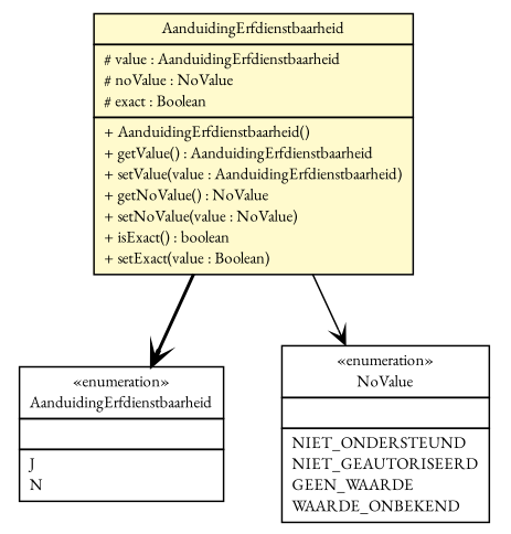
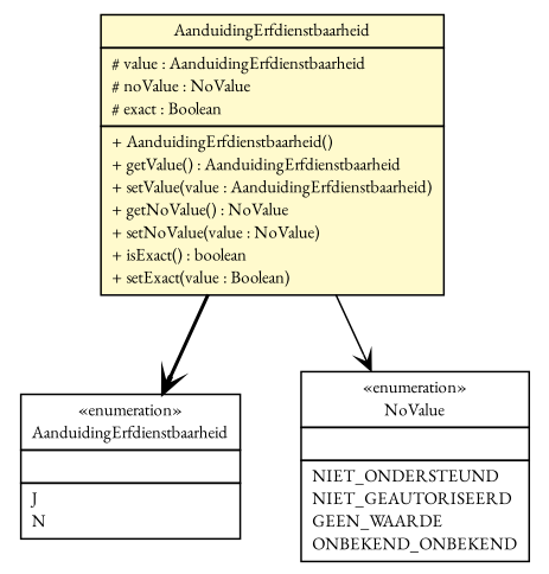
  digraph {
    nodesep=0.25
    ranksep=0.5
    fontname="EB Garamond"
    node [fontcolor=black fontname="EB Garamond" fontsize=10.0 shape=plaintext]
    edge [arrowhead=open color=black fontcolor=black fontname="EB Garamond" fontsize=10.0 headport=p labelfontname=Helvetica labelfontsize=10 tailport=p]
    n1 [label=<<table title="nl.egem.stuf.sector.bg._0204.AanduidingErfdienstbaarheid" border="0" cellborder="1" cellspacing="0" cellpadding="2" port="p" href="./AanduidingErfdienstbaarheid.html"> 		<tr><td><table border="0" cellspacing="0" cellpadding="1"> <tr><td align="center" balign="center"> &#171;enumeration&#187; </td></tr> <tr><td align="center" balign="center"> AanduidingErfdienstbaarheid </td></tr> 		</table></td></tr> 		<tr><td><table border="0" cellspacing="0" cellpadding="1"> <tr><td align="left" balign="left">  </td></tr> 		</table></td></tr> 		<tr><td><table border="0" cellspacing="0" cellpadding="1"> <tr><td align="left" balign="left"> J </td></tr> <tr><td align="left" balign="left"> N </td></tr> 		</table></td></tr> 		</table>>]
    n2 [label=<<table title="nl.egem.stuf.sector.bg._0204.KDOFund.AanduidingErfdienstbaarheid" border="0" cellborder="1" cellspacing="0" cellpadding="2" port="p" bgcolor="lemonChiffon" href="./KDOFund.AanduidingErfdienstbaarheid.html"> 		<tr><td><table border="0" cellspacing="0" cellpadding="1"> <tr><td align="center" balign="center"> AanduidingErfdienstbaarheid </td></tr> 		</table></td></tr> 		<tr><td><table border="0" cellspacing="0" cellpadding="1"> <tr><td align="left" balign="left"> # value : AanduidingErfdienstbaarheid </td></tr> <tr><td align="left" balign="left"> # noValue : NoValue </td></tr> <tr><td align="left" balign="left"> # exact : Boolean </td></tr> 		</table></td></tr> 		<tr><td><table border="0" cellspacing="0" cellpadding="1"> <tr><td align="left" balign="left"> + AanduidingErfdienstbaarheid() </td></tr> <tr><td align="left" balign="left"> + getValue() : AanduidingErfdienstbaarheid </td></tr> <tr><td align="left" balign="left"> + setValue(value : AanduidingErfdienstbaarheid) </td></tr> <tr><td align="left" balign="left"> + getNoValue() : NoValue </td></tr> <tr><td align="left" balign="left"> + setNoValue(value : NoValue) </td></tr> <tr><td align="left" balign="left"> + isExact() : boolean </td></tr> <tr><td align="left" balign="left"> + setExact(value : Boolean) </td></tr> 		</table></td></tr> 		</table>>]
-   n3 [label=<<table title="nl.egem.stuf.stuf0204.NoValue" border="0" cellborder="1" cellspacing="0" cellpadding="2" port="p" href="../../../stuf0204/NoValue.html"> 		<tr><td><table border="0" cellspacing="0" cellpadding="1"> <tr><td align="center" balign="center"> &#171;enumeration&#187; </td></tr> <tr><td align="center" balign="center"> NoValue </td></tr> 		</table></td></tr> 		<tr><td><table border="0" cellspacing="0" cellpadding="1"> <tr><td align="left" balign="left">  </td></tr> 		</table></td></tr> 		<tr><td><table border="0" cellspacing="0" cellpadding="1"> <tr><td align="left" balign="left"> NIET_ONDERSTEUND </td></tr> <tr><td align="left" balign="left"> NIET_GEAUTORISEERD </td></tr> <tr><td align="left" balign="left"> GEEN_WAARDE </td></tr> <tr><td align="left" balign="left"> WAARDE_ONBEKEND </td></tr> 		</table></td></tr> 		</table>>]
+   n3 [label=<<table title="nl.egem.stuf.stuf0204.NoValue" border="0" cellborder="1" cellspacing="0" cellpadding="2" port="p" href="../../../stuf0204/NoValue.html"> 		<tr><td><table border="0" cellspacing="0" cellpadding="1"> <tr><td align="center" balign="center"> &#171;enumeration&#187; </td></tr> <tr><td align="center" balign="center"> NoValue </td></tr> 		</table></td></tr> 		<tr><td><table border="0" cellspacing="0" cellpadding="1"> <tr><td align="left" balign="left">  </td></tr> 		</table></td></tr> 		<tr><td><table border="0" cellspacing="0" cellpadding="1"> <tr><td align="left" balign="left"> NIET_ONDERSTEUND </td></tr> <tr><td align="left" balign="left"> NIET_GEAUTORISEERD </td></tr> <tr><td align="left" balign="left"> GEEN_WAARDE </td></tr> <tr><td align="left" balign="left"> ONBEKEND_ONBEKEND </td></tr> 		</table></td></tr> 		</table>>]
    n2 -> n1 [style=bold]
    n2 -> n3 [style=solid]
  }
